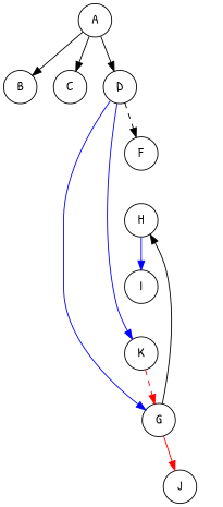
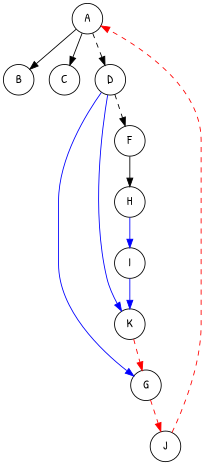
  digraph {
    fontname="Patrick Hand"
    node [fontname="Patrick Hand" shape=circle]
    edge [fontname="Patrick Hand"]
    A
    B
    C
    D
    F
    G
    K
    J
    H
    I
    A -> B
    A -> C
-   A -> D
+   A -> D [style=dashed]
    D -> F [style=dashed]
    D -> G [color=Blue]
    D -> K [color=Blue]
-   G -> J [color=Red style=solid]
-   G -> H
+   G -> J [color=Red style=dashed]
+   F -> H
    K -> G [color=Red style=dashed]
+   J -> A [color=Red style=dashed]
    H -> I [color=Blue]
+   I -> K [color=Blue]
  }
